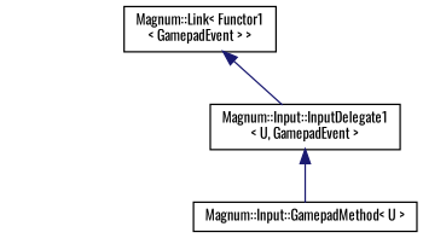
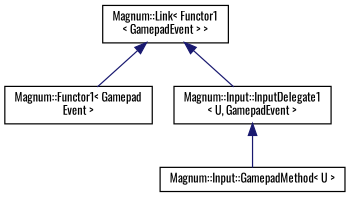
  digraph {
    fontname=Oswald
    rankdir=TB
    node [color=black fillcolor=white fontname=Oswald fontsize=10 shape=record style=filled]
    edge [color=midnightblue dir=back fontname=Oswald fontsize=10 labelfontname=Helvetica labelfontsize=10 style=solid]
    n1 [height=0.2 label="Magnum::Link\< Functor1\l\< GamepadEvent \> \>" width=0.4]
+   n2 [height=0.2 label="Magnum::Functor1\< Gamepad\lEvent \>" width=0.4]
    n3 [height=0.2 label="Magnum::Input::InputDelegate1\l\< U, GamepadEvent \>" width=0.4]
    n4 [height=0.2 label="Magnum::Input::GamepadMethod\< U \>" width=0.4]
+   n1 -> n2
    n1 -> n3
    n3 -> n4
  }
